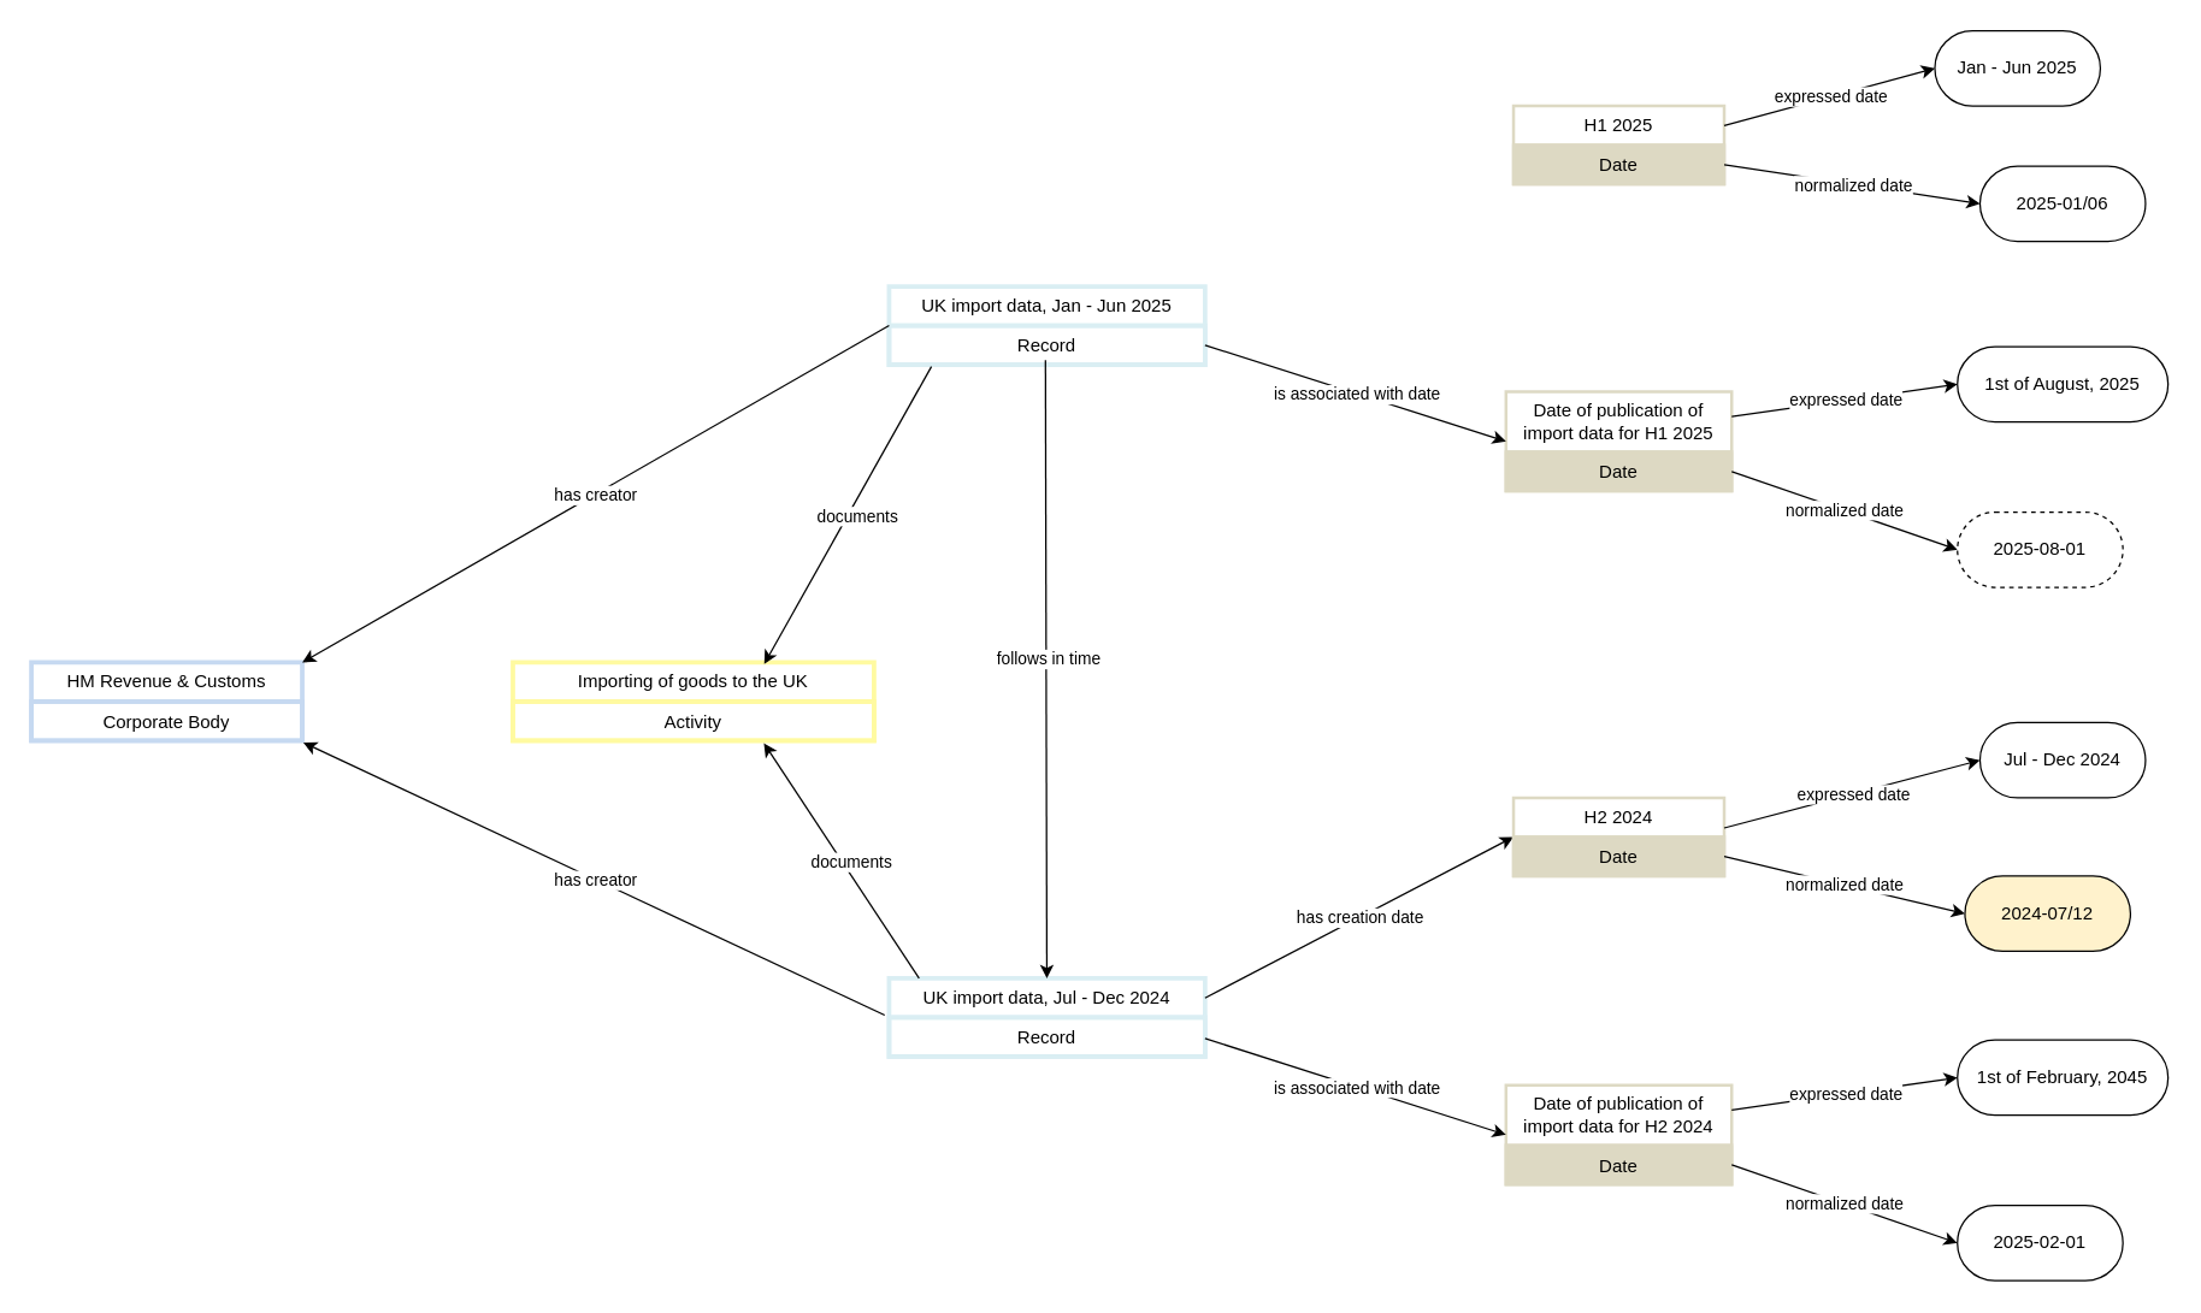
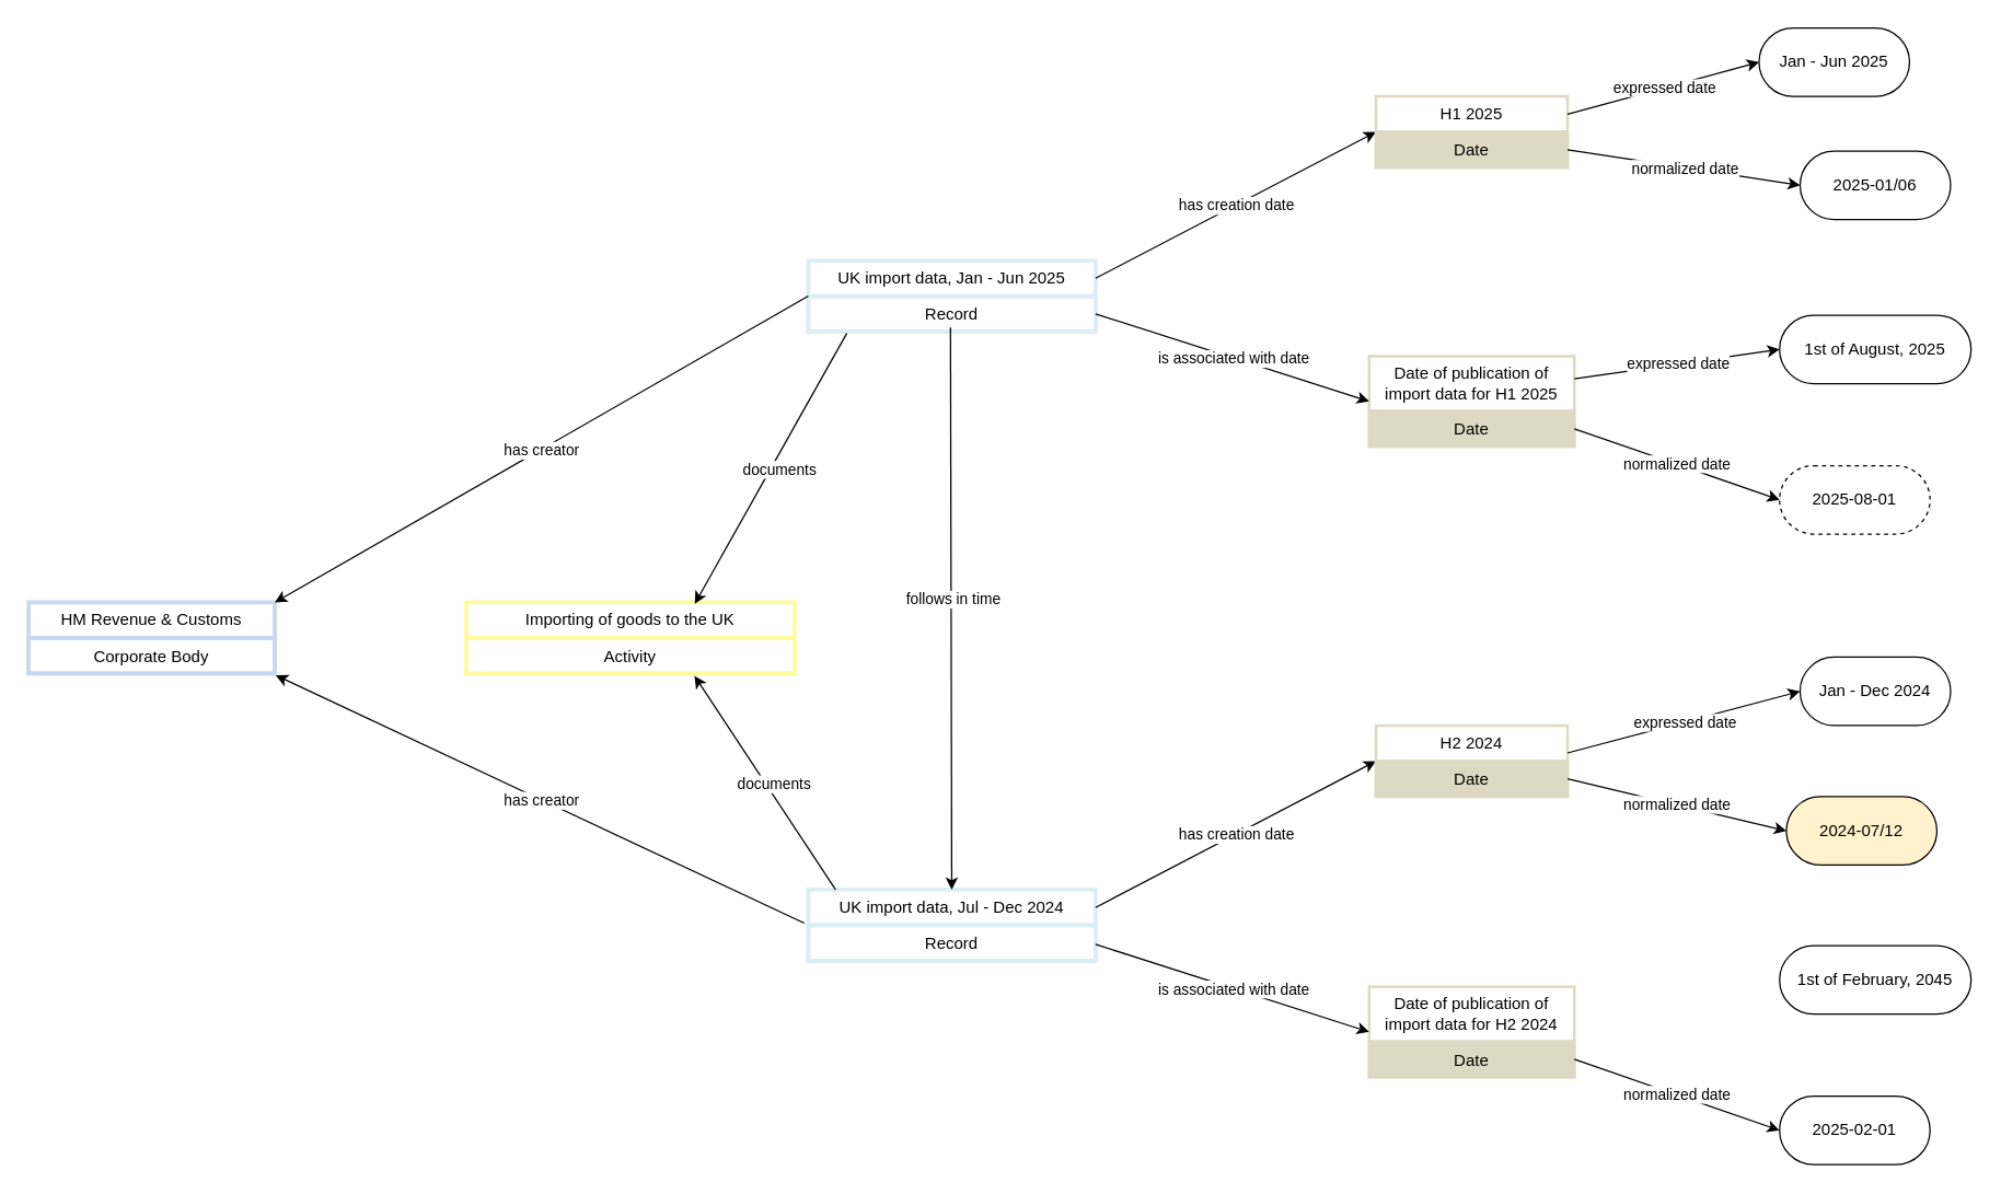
  <mxCell id="0" />
  <mxCell id="1" parent="0" />
  <mxCell id="2" value="UK import data, Jan - Jun 2025" style="swimlane;fontStyle=0;childLayout=stackLayout;horizontal=1;startSize=26;strokeColor=#DAEEF3;strokeWidth=3;fillColor=none;horizontalStack=0;resizeParent=1;resizeParentMax=0;resizeLast=0;collapsible=1;marginBottom=0;whiteSpace=wrap;html=1;" parent="1" vertex="1"><mxGeometry x="590" y="190" width="210" height="52" as="geometry" /></mxCell>
  <mxCell id="3" value="Record" style="text;strokeColor=#DAEEF3;strokeWidth=3;fillColor=none;align=center;verticalAlign=top;spacingLeft=4;spacingRight=4;overflow=hidden;rotatable=0;points=[[0,0.5],[1,0.5]];portConstraint=eastwest;whiteSpace=wrap;html=1;" parent="2" vertex="1"><mxGeometry y="26" width="210" height="26" as="geometry" /></mxCell>
  <mxCell id="4" value="HM Revenue &amp;amp; Customs" style="swimlane;fontStyle=0;childLayout=stackLayout;horizontal=1;startSize=26;strokeColor=#C6D9F1;strokeWidth=3;fillColor=none;horizontalStack=0;resizeParent=1;resizeParentMax=0;resizeLast=0;collapsible=1;marginBottom=0;whiteSpace=wrap;html=1;" parent="1" vertex="1"><mxGeometry x="20" y="440" width="180" height="52" as="geometry" /></mxCell>
  <mxCell id="5" value="Corporate Body" style="text;strokeColor=#C6D9F1;strokeWidth=3;fillColor=none;align=center;verticalAlign=top;spacingLeft=4;spacingRight=4;overflow=hidden;rotatable=0;points=[[0,0.5],[1,0.5]];portConstraint=eastwest;whiteSpace=wrap;html=1;" parent="4" vertex="1"><mxGeometry y="26" width="180" height="26" as="geometry" /></mxCell>
  <mxCell id="6" value="" style="endArrow=classic;html=1;rounded=0;entryX=1;entryY=0;entryDx=0;entryDy=0;exitX=0;exitY=0.5;exitDx=0;exitDy=0;" parent="1" source="2" target="4" edge="1"><mxGeometry relative="1" as="geometry"><mxPoint x="570" y="300" as="sourcePoint" /><mxPoint x="140" y="361" as="targetPoint" /></mxGeometry></mxCell>
  <mxCell id="7" value="has creator" style="edgeLabel;resizable=0;html=1;;align=center;verticalAlign=middle;" parent="6" connectable="0" vertex="1"><mxGeometry relative="1" as="geometry" /></mxCell>
+ <mxCell id="8" value="" style="endArrow=classic;html=1;rounded=0;exitX=1;exitY=0.25;exitDx=0;exitDy=0;entryX=0;entryY=0.5;entryDx=0;entryDy=0;" parent="1" source="2" target="10" edge="1"><mxGeometry relative="1" as="geometry"><mxPoint x="810" y="215.5" as="sourcePoint" /><mxPoint x="960" y="215.5" as="targetPoint" /></mxGeometry></mxCell>
+ <mxCell id="9" value="has creation date" style="edgeLabel;resizable=0;html=1;;align=center;verticalAlign=middle;" parent="8" connectable="0" vertex="1"><mxGeometry relative="1" as="geometry" /></mxCell>
  <mxCell id="10" value="H1 2025" style="swimlane;fontStyle=0;childLayout=stackLayout;horizontal=1;startSize=26;strokeColor=#DDD9C3;strokeWidth=2;fillColor=none;horizontalStack=0;resizeParent=1;resizeParentMax=0;resizeLast=0;collapsible=1;marginBottom=0;whiteSpace=wrap;html=1;" parent="1" vertex="1"><mxGeometry x="1005" y="70" width="140" height="52" as="geometry" /></mxCell>
  <mxCell id="11" value="Date" style="text;strokeColor=#DDD9C3;strokeWidth=2;fillColor=#DDD9C3;align=center;verticalAlign=top;spacingLeft=4;spacingRight=4;overflow=hidden;rotatable=0;points=[[0,0.5],[1,0.5]];portConstraint=eastwest;whiteSpace=wrap;html=1;" parent="10" vertex="1"><mxGeometry y="26" width="140" height="26" as="geometry" /></mxCell>
  <mxCell id="12" value="" style="endArrow=classic;html=1;rounded=0;exitX=1;exitY=0.75;exitDx=0;exitDy=0;entryX=0;entryY=0.5;entryDx=0;entryDy=0;" parent="1" source="10" target="14" edge="1"><mxGeometry relative="1" as="geometry"><mxPoint x="1165" y="95.5" as="sourcePoint" /><mxPoint x="1325" y="96" as="targetPoint" /></mxGeometry></mxCell>
  <mxCell id="13" value="normalized date" style="edgeLabel;resizable=0;html=1;;align=center;verticalAlign=middle;" parent="12" connectable="0" vertex="1"><mxGeometry relative="1" as="geometry" /></mxCell>
  <mxCell id="14" value="2025-01/06" style="html=1;whiteSpace=wrap;rounded=1;arcSize=50;" parent="1" vertex="1"><mxGeometry x="1315" y="110" width="110" height="50" as="geometry" /></mxCell>
  <mxCell id="15" value="Jan - Jun 2025" style="html=1;whiteSpace=wrap;rounded=1;arcSize=50;" parent="1" vertex="1"><mxGeometry x="1285" y="20" width="110" height="50" as="geometry" /></mxCell>
  <mxCell id="16" value="" style="endArrow=classic;html=1;rounded=0;exitX=1;exitY=0.25;exitDx=0;exitDy=0;entryX=0;entryY=0.5;entryDx=0;entryDy=0;" parent="1" source="10" target="15" edge="1"><mxGeometry relative="1" as="geometry"><mxPoint x="1075.01" y="69.998" as="sourcePoint" /><mxPoint x="1075" y="11" as="targetPoint" /></mxGeometry></mxCell>
  <mxCell id="17" value="expressed date" style="edgeLabel;resizable=0;html=1;;align=center;verticalAlign=middle;" parent="16" connectable="0" vertex="1"><mxGeometry relative="1" as="geometry" /></mxCell>
  <mxCell id="18" value="Importing of goods to the UK" style="swimlane;fontStyle=0;childLayout=stackLayout;horizontal=1;startSize=26;strokeColor=#FFFAA0;strokeWidth=3;fillColor=none;horizontalStack=0;resizeParent=1;resizeParentMax=0;resizeLast=0;collapsible=1;marginBottom=0;whiteSpace=wrap;html=1;" parent="1" vertex="1"><mxGeometry x="340" y="440" width="240" height="52" as="geometry" /></mxCell>
  <mxCell id="19" value="Activity" style="text;strokeColor=#FFFAA0;strokeWidth=3;fillColor=none;align=center;verticalAlign=top;spacingLeft=4;spacingRight=4;overflow=hidden;rotatable=0;points=[[0,0.5],[1,0.5]];portConstraint=eastwest;whiteSpace=wrap;html=1;" parent="18" vertex="1"><mxGeometry y="26" width="240" height="26" as="geometry" /></mxCell>
  <mxCell id="20" value="" style="endArrow=classic;html=1;rounded=0;exitX=0.134;exitY=1.047;exitDx=0;exitDy=0;exitPerimeter=0;entryX=0.696;entryY=0.019;entryDx=0;entryDy=0;entryPerimeter=0;" parent="1" source="3" target="18" edge="1"><mxGeometry relative="1" as="geometry"><mxPoint x="460" y="480" as="sourcePoint" /><mxPoint x="290" y="480" as="targetPoint" /></mxGeometry></mxCell>
  <mxCell id="21" value="documents" style="edgeLabel;resizable=0;html=1;;align=center;verticalAlign=middle;" parent="20" connectable="0" vertex="1"><mxGeometry relative="1" as="geometry"><mxPoint x="6" y="1" as="offset" /></mxGeometry></mxCell>
  <mxCell id="22" value="UK import data, Jul - Dec 2024" style="swimlane;fontStyle=0;childLayout=stackLayout;horizontal=1;startSize=26;strokeColor=#DAEEF3;strokeWidth=3;fillColor=none;horizontalStack=0;resizeParent=1;resizeParentMax=0;resizeLast=0;collapsible=1;marginBottom=0;whiteSpace=wrap;html=1;" parent="1" vertex="1"><mxGeometry x="590" y="650" width="210" height="52" as="geometry" /></mxCell>
  <mxCell id="23" value="Record" style="text;strokeColor=#DAEEF3;strokeWidth=3;fillColor=none;align=center;verticalAlign=top;spacingLeft=4;spacingRight=4;overflow=hidden;rotatable=0;points=[[0,0.5],[1,0.5]];portConstraint=eastwest;whiteSpace=wrap;html=1;" parent="22" vertex="1"><mxGeometry y="26" width="210" height="26" as="geometry" /></mxCell>
  <mxCell id="24" value="" style="endArrow=classic;html=1;rounded=0;exitX=1;exitY=0.25;exitDx=0;exitDy=0;entryX=0;entryY=0.5;entryDx=0;entryDy=0;" parent="1" source="22" target="26" edge="1"><mxGeometry relative="1" as="geometry"><mxPoint x="810" y="545.5" as="sourcePoint" /><mxPoint x="960" y="545.5" as="targetPoint" /></mxGeometry></mxCell>
  <mxCell id="25" value="has creation date" style="edgeLabel;resizable=0;html=1;;align=center;verticalAlign=middle;" parent="24" connectable="0" vertex="1"><mxGeometry relative="1" as="geometry" /></mxCell>
  <mxCell id="26" value="H2 2024" style="swimlane;fontStyle=0;childLayout=stackLayout;horizontal=1;startSize=26;strokeColor=#DDD9C3;strokeWidth=2;fillColor=none;horizontalStack=0;resizeParent=1;resizeParentMax=0;resizeLast=0;collapsible=1;marginBottom=0;whiteSpace=wrap;html=1;" parent="1" vertex="1"><mxGeometry x="1005" y="530" width="140" height="52" as="geometry" /></mxCell>
  <mxCell id="27" value="Date" style="text;strokeColor=#DDD9C3;strokeWidth=2;fillColor=#DDD9C3;align=center;verticalAlign=top;spacingLeft=4;spacingRight=4;overflow=hidden;rotatable=0;points=[[0,0.5],[1,0.5]];portConstraint=eastwest;whiteSpace=wrap;html=1;" parent="26" vertex="1"><mxGeometry y="26" width="140" height="26" as="geometry" /></mxCell>
  <mxCell id="28" value="" style="endArrow=classic;html=1;rounded=0;exitX=1;exitY=0.75;exitDx=0;exitDy=0;entryX=0;entryY=0.5;entryDx=0;entryDy=0;" parent="1" source="26" target="30" edge="1"><mxGeometry relative="1" as="geometry"><mxPoint x="1165" y="555.5" as="sourcePoint" /><mxPoint x="1325" y="556" as="targetPoint" /></mxGeometry></mxCell>
  <mxCell id="29" value="normalized date" style="edgeLabel;resizable=0;html=1;;align=center;verticalAlign=middle;" parent="28" connectable="0" vertex="1"><mxGeometry relative="1" as="geometry" /></mxCell>
  <mxCell id="30" value="2024-07/12" style="html=1;whiteSpace=wrap;rounded=1;arcSize=50;fillColor=#fff2cc;" parent="1" vertex="1"><mxGeometry x="1305" y="582" width="110" height="50" as="geometry" /></mxCell>
- <mxCell id="31" value="Jul - Dec 2024" style="html=1;whiteSpace=wrap;rounded=1;arcSize=50;" parent="1" vertex="1"><mxGeometry x="1315" y="480" width="110" height="50" as="geometry" /></mxCell>
+ <mxCell id="31" value="Jan - Dec 2024" style="html=1;whiteSpace=wrap;rounded=1;arcSize=50;" parent="1" vertex="1"><mxGeometry x="1315" y="480" width="110" height="50" as="geometry" /></mxCell>
  <mxCell id="32" value="" style="endArrow=classic;html=1;rounded=0;exitX=1;exitY=0.385;exitDx=0;exitDy=0;exitPerimeter=0;entryX=0;entryY=0.5;entryDx=0;entryDy=0;" parent="1" source="26" target="31" edge="1"><mxGeometry relative="1" as="geometry"><mxPoint x="1075" y="590" as="sourcePoint" /><mxPoint x="1245" y="490" as="targetPoint" /></mxGeometry></mxCell>
  <mxCell id="33" value="expressed date" style="edgeLabel;resizable=0;html=1;;align=center;verticalAlign=middle;" parent="32" connectable="0" vertex="1"><mxGeometry relative="1" as="geometry" /></mxCell>
  <mxCell id="34" value="" style="endArrow=classic;html=1;rounded=0;exitX=0.095;exitY=0;exitDx=0;exitDy=0;exitPerimeter=0;entryX=0.695;entryY=1.064;entryDx=0;entryDy=0;entryPerimeter=0;" parent="1" source="22" target="19" edge="1"><mxGeometry relative="1" as="geometry"><mxPoint x="520.5" y="570" as="sourcePoint" /><mxPoint x="459.5" y="668" as="targetPoint" /></mxGeometry></mxCell>
  <mxCell id="35" value="documents" style="edgeLabel;resizable=0;html=1;;align=center;verticalAlign=middle;" parent="34" connectable="0" vertex="1"><mxGeometry relative="1" as="geometry"><mxPoint x="6" y="1" as="offset" /></mxGeometry></mxCell>
  <mxCell id="36" value="" style="endArrow=classic;html=1;rounded=0;entryX=1.004;entryY=1.048;entryDx=0;entryDy=0;exitX=-0.014;exitY=-0.058;exitDx=0;exitDy=0;entryPerimeter=0;exitPerimeter=0;" parent="1" source="23" target="5" edge="1"><mxGeometry relative="1" as="geometry"><mxPoint x="540" y="690" as="sourcePoint" /><mxPoint x="160" y="844" as="targetPoint" /></mxGeometry></mxCell>
  <mxCell id="37" value="has creator" style="edgeLabel;resizable=0;html=1;;align=center;verticalAlign=middle;" parent="36" connectable="0" vertex="1"><mxGeometry relative="1" as="geometry" /></mxCell>
  <mxCell id="38" value="Date of publication of import data for H1 2025" style="swimlane;fontStyle=0;childLayout=stackLayout;horizontal=1;startSize=40;strokeColor=#DDD9C3;strokeWidth=2;fillColor=none;horizontalStack=0;resizeParent=1;resizeParentMax=0;resizeLast=0;collapsible=1;marginBottom=0;whiteSpace=wrap;html=1;" parent="1" vertex="1"><mxGeometry x="1000" y="260" width="150" height="66" as="geometry" /></mxCell>
  <mxCell id="39" value="Date" style="text;strokeColor=#DDD9C3;strokeWidth=2;fillColor=#DDD9C3;align=center;verticalAlign=top;spacingLeft=4;spacingRight=4;overflow=hidden;rotatable=0;points=[[0,0.5],[1,0.5]];portConstraint=eastwest;whiteSpace=wrap;html=1;" parent="38" vertex="1"><mxGeometry y="40" width="150" height="26" as="geometry" /></mxCell>
  <mxCell id="40" value="" style="endArrow=classic;html=1;rounded=0;exitX=0.495;exitY=0.885;exitDx=0;exitDy=0;exitPerimeter=0;" parent="1" source="3" edge="1"><mxGeometry relative="1" as="geometry"><mxPoint x="694.5" y="248.108" as="sourcePoint" /><mxPoint x="694.85" y="650" as="targetPoint" /></mxGeometry></mxCell>
  <mxCell id="41" value="follows in time" style="edgeLabel;resizable=0;html=1;;align=center;verticalAlign=middle;" parent="40" connectable="0" vertex="1"><mxGeometry relative="1" as="geometry"><mxPoint x="1" y="-7" as="offset" /></mxGeometry></mxCell>
  <mxCell id="42" value="" style="endArrow=classic;html=1;rounded=0;exitX=1;exitY=0.5;exitDx=0;exitDy=0;entryX=0;entryY=0.5;entryDx=0;entryDy=0;" parent="1" source="3" target="38" edge="1"><mxGeometry relative="1" as="geometry"><mxPoint x="830" y="230" as="sourcePoint" /><mxPoint x="1020" y="230" as="targetPoint" /></mxGeometry></mxCell>
  <mxCell id="43" value="is associated with date" style="edgeLabel;resizable=0;html=1;;align=center;verticalAlign=middle;" parent="42" connectable="0" vertex="1"><mxGeometry relative="1" as="geometry" /></mxCell>
  <mxCell id="44" value="" style="endArrow=classic;html=1;rounded=0;exitX=1;exitY=0.5;exitDx=0;exitDy=0;entryX=0;entryY=0.5;entryDx=0;entryDy=0;" parent="1" source="39" target="46" edge="1"><mxGeometry relative="1" as="geometry"><mxPoint x="1150" y="292.47" as="sourcePoint" /><mxPoint x="1280" y="293.47" as="targetPoint" /></mxGeometry></mxCell>
  <mxCell id="45" value="normalized date" style="edgeLabel;resizable=0;html=1;;align=center;verticalAlign=middle;" parent="44" connectable="0" vertex="1"><mxGeometry relative="1" as="geometry" /></mxCell>
  <mxCell id="46" value="2025-08-01" style="html=1;whiteSpace=wrap;rounded=1;arcSize=50;dashed=1;" parent="1" vertex="1"><mxGeometry x="1300" y="340" width="110" height="50" as="geometry" /></mxCell>
  <mxCell id="47" value="" style="endArrow=classic;html=1;rounded=0;exitX=1;exitY=0.25;exitDx=0;exitDy=0;entryX=0;entryY=0.5;entryDx=0;entryDy=0;" parent="1" source="38" target="49" edge="1"><mxGeometry relative="1" as="geometry"><mxPoint x="1150" y="288" as="sourcePoint" /><mxPoint x="1320" y="250" as="targetPoint" /></mxGeometry></mxCell>
  <mxCell id="48" value="expressed date" style="edgeLabel;resizable=0;html=1;;align=center;verticalAlign=middle;" parent="47" connectable="0" vertex="1"><mxGeometry relative="1" as="geometry" /></mxCell>
  <mxCell id="49" value="1st of August, 2025" style="html=1;whiteSpace=wrap;rounded=1;arcSize=50;" parent="1" vertex="1"><mxGeometry x="1300" y="230" width="140" height="50" as="geometry" /></mxCell>
  <mxCell id="50" value="Date of publication of import data for H2 2024" style="swimlane;fontStyle=0;childLayout=stackLayout;horizontal=1;startSize=40;strokeColor=#DDD9C3;strokeWidth=2;fillColor=none;horizontalStack=0;resizeParent=1;resizeParentMax=0;resizeLast=0;collapsible=1;marginBottom=0;whiteSpace=wrap;html=1;" parent="1" vertex="1"><mxGeometry x="1000" y="721" width="150" height="66" as="geometry" /></mxCell>
  <mxCell id="51" value="Date" style="text;strokeColor=#DDD9C3;strokeWidth=2;fillColor=#DDD9C3;align=center;verticalAlign=top;spacingLeft=4;spacingRight=4;overflow=hidden;rotatable=0;points=[[0,0.5],[1,0.5]];portConstraint=eastwest;whiteSpace=wrap;html=1;" parent="50" vertex="1"><mxGeometry y="40" width="150" height="26" as="geometry" /></mxCell>
  <mxCell id="52" value="" style="endArrow=classic;html=1;rounded=0;exitX=1;exitY=0.5;exitDx=0;exitDy=0;entryX=0;entryY=0.5;entryDx=0;entryDy=0;" parent="1" target="50" edge="1"><mxGeometry relative="1" as="geometry"><mxPoint x="800" y="690" as="sourcePoint" /><mxPoint x="1020" y="691" as="targetPoint" /></mxGeometry></mxCell>
  <mxCell id="53" value="is associated with date" style="edgeLabel;resizable=0;html=1;;align=center;verticalAlign=middle;" parent="52" connectable="0" vertex="1"><mxGeometry relative="1" as="geometry" /></mxCell>
  <mxCell id="54" value="" style="endArrow=classic;html=1;rounded=0;exitX=1;exitY=0.5;exitDx=0;exitDy=0;entryX=0;entryY=0.5;entryDx=0;entryDy=0;" parent="1" source="51" target="56" edge="1"><mxGeometry relative="1" as="geometry"><mxPoint x="1150" y="753.47" as="sourcePoint" /><mxPoint x="1280" y="754.47" as="targetPoint" /></mxGeometry></mxCell>
  <mxCell id="55" value="normalized date" style="edgeLabel;resizable=0;html=1;;align=center;verticalAlign=middle;" parent="54" connectable="0" vertex="1"><mxGeometry relative="1" as="geometry" /></mxCell>
  <mxCell id="56" value="2025-02-01" style="html=1;whiteSpace=wrap;rounded=1;arcSize=50;" parent="1" vertex="1"><mxGeometry x="1300" y="801" width="110" height="50" as="geometry" /></mxCell>
- <mxCell id="57" value="" style="endArrow=classic;html=1;rounded=0;exitX=1;exitY=0.25;exitDx=0;exitDy=0;entryX=0;entryY=0.5;entryDx=0;entryDy=0;" parent="1" source="50" target="59" edge="1"><mxGeometry relative="1" as="geometry"><mxPoint x="1150" y="749" as="sourcePoint" /><mxPoint x="1320" y="711" as="targetPoint" /></mxGeometry></mxCell>
- <mxCell id="58" value="expressed date" style="edgeLabel;resizable=0;html=1;;align=center;verticalAlign=middle;" parent="57" connectable="0" vertex="1"><mxGeometry relative="1" as="geometry" /></mxCell>
  <mxCell id="59" value="1st of February, 2045" style="html=1;whiteSpace=wrap;rounded=1;arcSize=50;" parent="1" vertex="1"><mxGeometry x="1300" y="691" width="140" height="50" as="geometry" /></mxCell>
